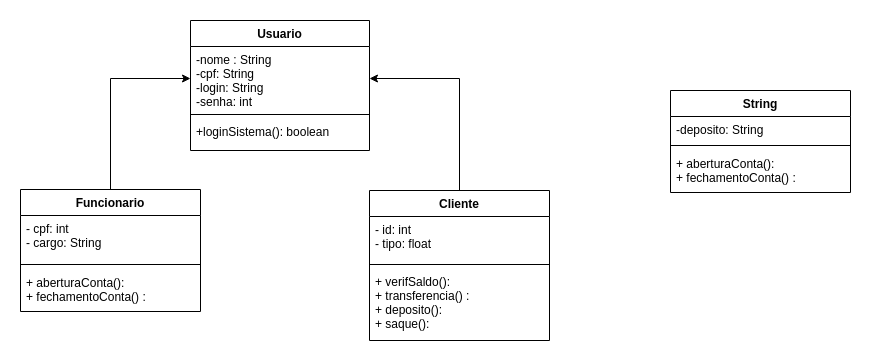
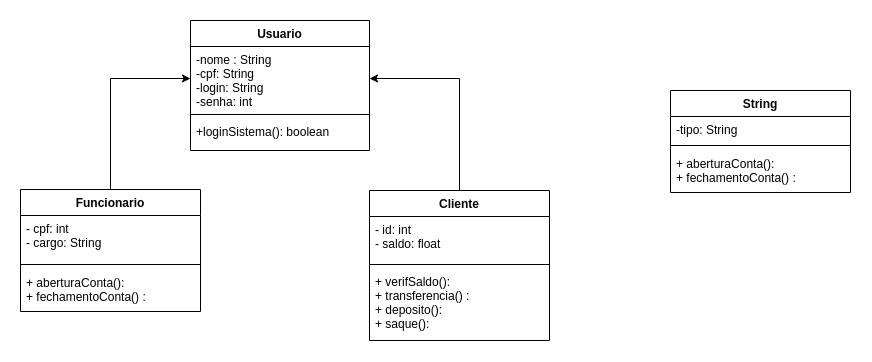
  <mxCell id="0" />
  <mxCell id="1" parent="0" />
  <mxCell id="2" value="Usuario" style="swimlane;fontStyle=1;align=center;verticalAlign=top;childLayout=stackLayout;horizontal=1;startSize=26;horizontalStack=0;resizeParent=1;resizeParentMax=0;resizeLast=0;collapsible=1;marginBottom=0;" vertex="1" parent="1"><mxGeometry x="190" y="20" width="179" height="130" as="geometry" /></mxCell>
  <mxCell id="3" value="-nome : String&#10;-cpf: String&#10;-login: String&#10;-senha: int" style="text;strokeColor=none;fillColor=none;align=left;verticalAlign=top;spacingLeft=4;spacingRight=4;overflow=hidden;rotatable=0;points=[[0,0.5],[1,0.5]];portConstraint=eastwest;" vertex="1" parent="2"><mxGeometry y="26" width="179" height="64" as="geometry" /></mxCell>
  <mxCell id="4" value="" style="line;strokeWidth=1;fillColor=none;align=left;verticalAlign=middle;spacingTop=-1;spacingLeft=3;spacingRight=3;rotatable=0;labelPosition=right;points=[];portConstraint=eastwest;" vertex="1" parent="2"><mxGeometry y="90" width="179" height="8" as="geometry" /></mxCell>
  <mxCell id="5" value="+loginSistema(): boolean" style="text;strokeColor=none;fillColor=none;align=left;verticalAlign=top;spacingLeft=4;spacingRight=4;overflow=hidden;rotatable=0;points=[[0,0.5],[1,0.5]];portConstraint=eastwest;" vertex="1" parent="2"><mxGeometry y="98" width="179" height="32" as="geometry" /></mxCell>
  <mxCell id="6" style="edgeStyle=orthogonalEdgeStyle;rounded=0;orthogonalLoop=1;jettySize=auto;html=1;entryX=0;entryY=0.5;entryDx=0;entryDy=0;" edge="1" parent="1" source="7" target="3"><mxGeometry relative="1" as="geometry" /></mxCell>
  <mxCell id="7" value="Funcionario" style="swimlane;fontStyle=1;align=center;verticalAlign=top;childLayout=stackLayout;horizontal=1;startSize=26;horizontalStack=0;resizeParent=1;resizeParentMax=0;resizeLast=0;collapsible=1;marginBottom=0;" vertex="1" parent="1"><mxGeometry x="20" y="189" width="180" height="122" as="geometry" /></mxCell>
  <mxCell id="8" value="- cpf: int&#10;- cargo: String" style="text;strokeColor=none;fillColor=none;align=left;verticalAlign=top;spacingLeft=4;spacingRight=4;overflow=hidden;rotatable=0;points=[[0,0.5],[1,0.5]];portConstraint=eastwest;" vertex="1" parent="7"><mxGeometry y="26" width="180" height="44" as="geometry" /></mxCell>
  <mxCell id="9" value="" style="line;strokeWidth=1;fillColor=none;align=left;verticalAlign=middle;spacingTop=-1;spacingLeft=3;spacingRight=3;rotatable=0;labelPosition=right;points=[];portConstraint=eastwest;" vertex="1" parent="7"><mxGeometry y="70" width="180" height="10" as="geometry" /></mxCell>
  <mxCell id="10" value="+ aberturaConta():  &#10;+ fechamentoConta() : " style="text;strokeColor=none;fillColor=none;align=left;verticalAlign=top;spacingLeft=4;spacingRight=4;overflow=hidden;rotatable=0;points=[[0,0.5],[1,0.5]];portConstraint=eastwest;" vertex="1" parent="7"><mxGeometry y="80" width="180" height="42" as="geometry" /></mxCell>
  <mxCell id="11" style="edgeStyle=orthogonalEdgeStyle;rounded=0;orthogonalLoop=1;jettySize=auto;html=1;entryX=1;entryY=0.5;entryDx=0;entryDy=0;" edge="1" parent="1" source="12" target="3"><mxGeometry relative="1" as="geometry" /></mxCell>
  <mxCell id="12" value="Cliente" style="swimlane;fontStyle=1;align=center;verticalAlign=top;childLayout=stackLayout;horizontal=1;startSize=26;horizontalStack=0;resizeParent=1;resizeParentMax=0;resizeLast=0;collapsible=1;marginBottom=0;" vertex="1" parent="1"><mxGeometry x="369" y="190" width="180" height="150" as="geometry" /></mxCell>
- <mxCell id="13" value="- id: int&#10;- tipo: float" style="text;strokeColor=none;fillColor=none;align=left;verticalAlign=top;spacingLeft=4;spacingRight=4;overflow=hidden;rotatable=0;points=[[0,0.5],[1,0.5]];portConstraint=eastwest;" vertex="1" parent="12"><mxGeometry y="26" width="180" height="44" as="geometry" /></mxCell>
+ <mxCell id="13" value="- id: int&#10;- saldo: float" style="text;strokeColor=none;fillColor=none;align=left;verticalAlign=top;spacingLeft=4;spacingRight=4;overflow=hidden;rotatable=0;points=[[0,0.5],[1,0.5]];portConstraint=eastwest;" vertex="1" parent="12"><mxGeometry y="26" width="180" height="44" as="geometry" /></mxCell>
  <mxCell id="14" value="" style="line;strokeWidth=1;fillColor=none;align=left;verticalAlign=middle;spacingTop=-1;spacingLeft=3;spacingRight=3;rotatable=0;labelPosition=right;points=[];portConstraint=eastwest;" vertex="1" parent="12"><mxGeometry y="70" width="180" height="8" as="geometry" /></mxCell>
  <mxCell id="15" value="+ verifSaldo():  &#10;+ transferencia() : &#10;+ deposito():&#10;+ saque():" style="text;strokeColor=none;fillColor=none;align=left;verticalAlign=top;spacingLeft=4;spacingRight=4;overflow=hidden;rotatable=0;points=[[0,0.5],[1,0.5]];portConstraint=eastwest;" vertex="1" parent="12"><mxGeometry y="78" width="180" height="72" as="geometry" /></mxCell>
  <mxCell id="16" value="String" style="swimlane;fontStyle=1;align=center;verticalAlign=top;childLayout=stackLayout;horizontal=1;startSize=26;horizontalStack=0;resizeParent=1;resizeParentMax=0;resizeLast=0;collapsible=1;marginBottom=0;" vertex="1" parent="1"><mxGeometry x="670" y="90" width="180" height="102" as="geometry" /></mxCell>
- <mxCell id="17" value="-deposito: String" style="text;strokeColor=none;fillColor=none;align=left;verticalAlign=top;spacingLeft=4;spacingRight=4;overflow=hidden;rotatable=0;points=[[0,0.5],[1,0.5]];portConstraint=eastwest;" vertex="1" parent="16"><mxGeometry y="26" width="180" height="24" as="geometry" /></mxCell>
+ <mxCell id="17" value="-tipo: String" style="text;strokeColor=none;fillColor=none;align=left;verticalAlign=top;spacingLeft=4;spacingRight=4;overflow=hidden;rotatable=0;points=[[0,0.5],[1,0.5]];portConstraint=eastwest;" vertex="1" parent="16"><mxGeometry y="26" width="180" height="24" as="geometry" /></mxCell>
  <mxCell id="18" value="" style="line;strokeWidth=1;fillColor=none;align=left;verticalAlign=middle;spacingTop=-1;spacingLeft=3;spacingRight=3;rotatable=0;labelPosition=right;points=[];portConstraint=eastwest;" vertex="1" parent="16"><mxGeometry y="50" width="180" height="10" as="geometry" /></mxCell>
  <mxCell id="19" value="+ aberturaConta():  &#10;+ fechamentoConta() : " style="text;strokeColor=none;fillColor=none;align=left;verticalAlign=top;spacingLeft=4;spacingRight=4;overflow=hidden;rotatable=0;points=[[0,0.5],[1,0.5]];portConstraint=eastwest;" vertex="1" parent="16"><mxGeometry y="60" width="180" height="42" as="geometry" /></mxCell>
